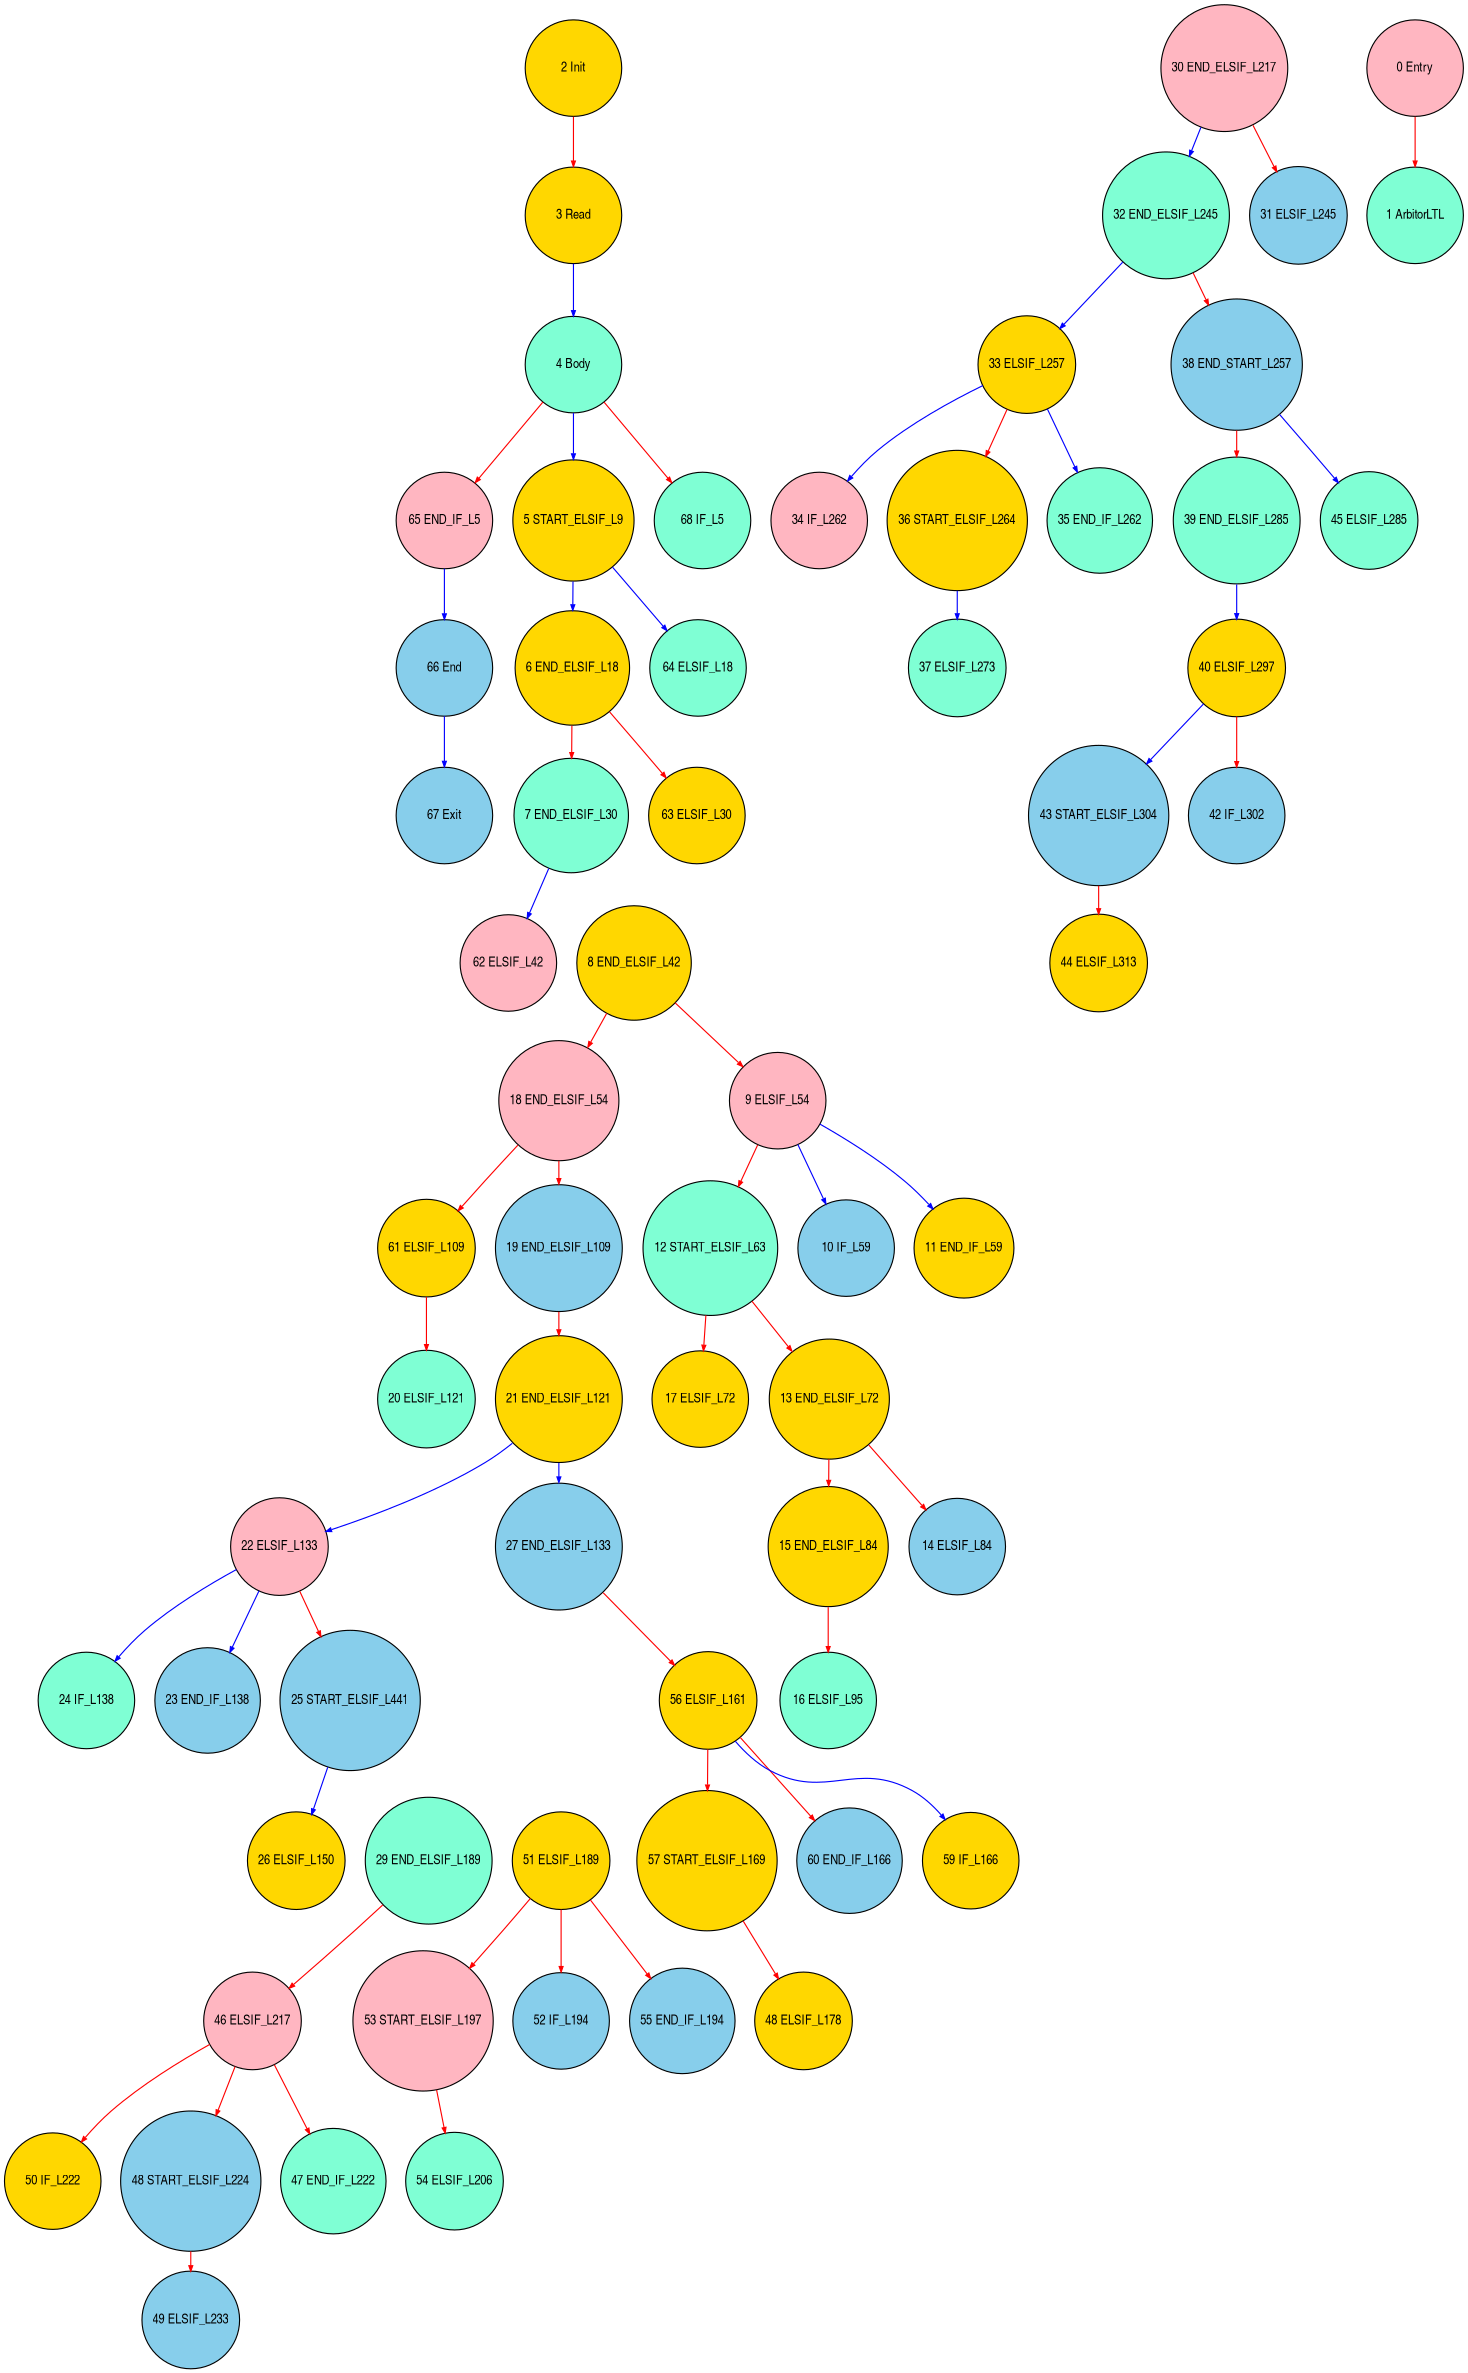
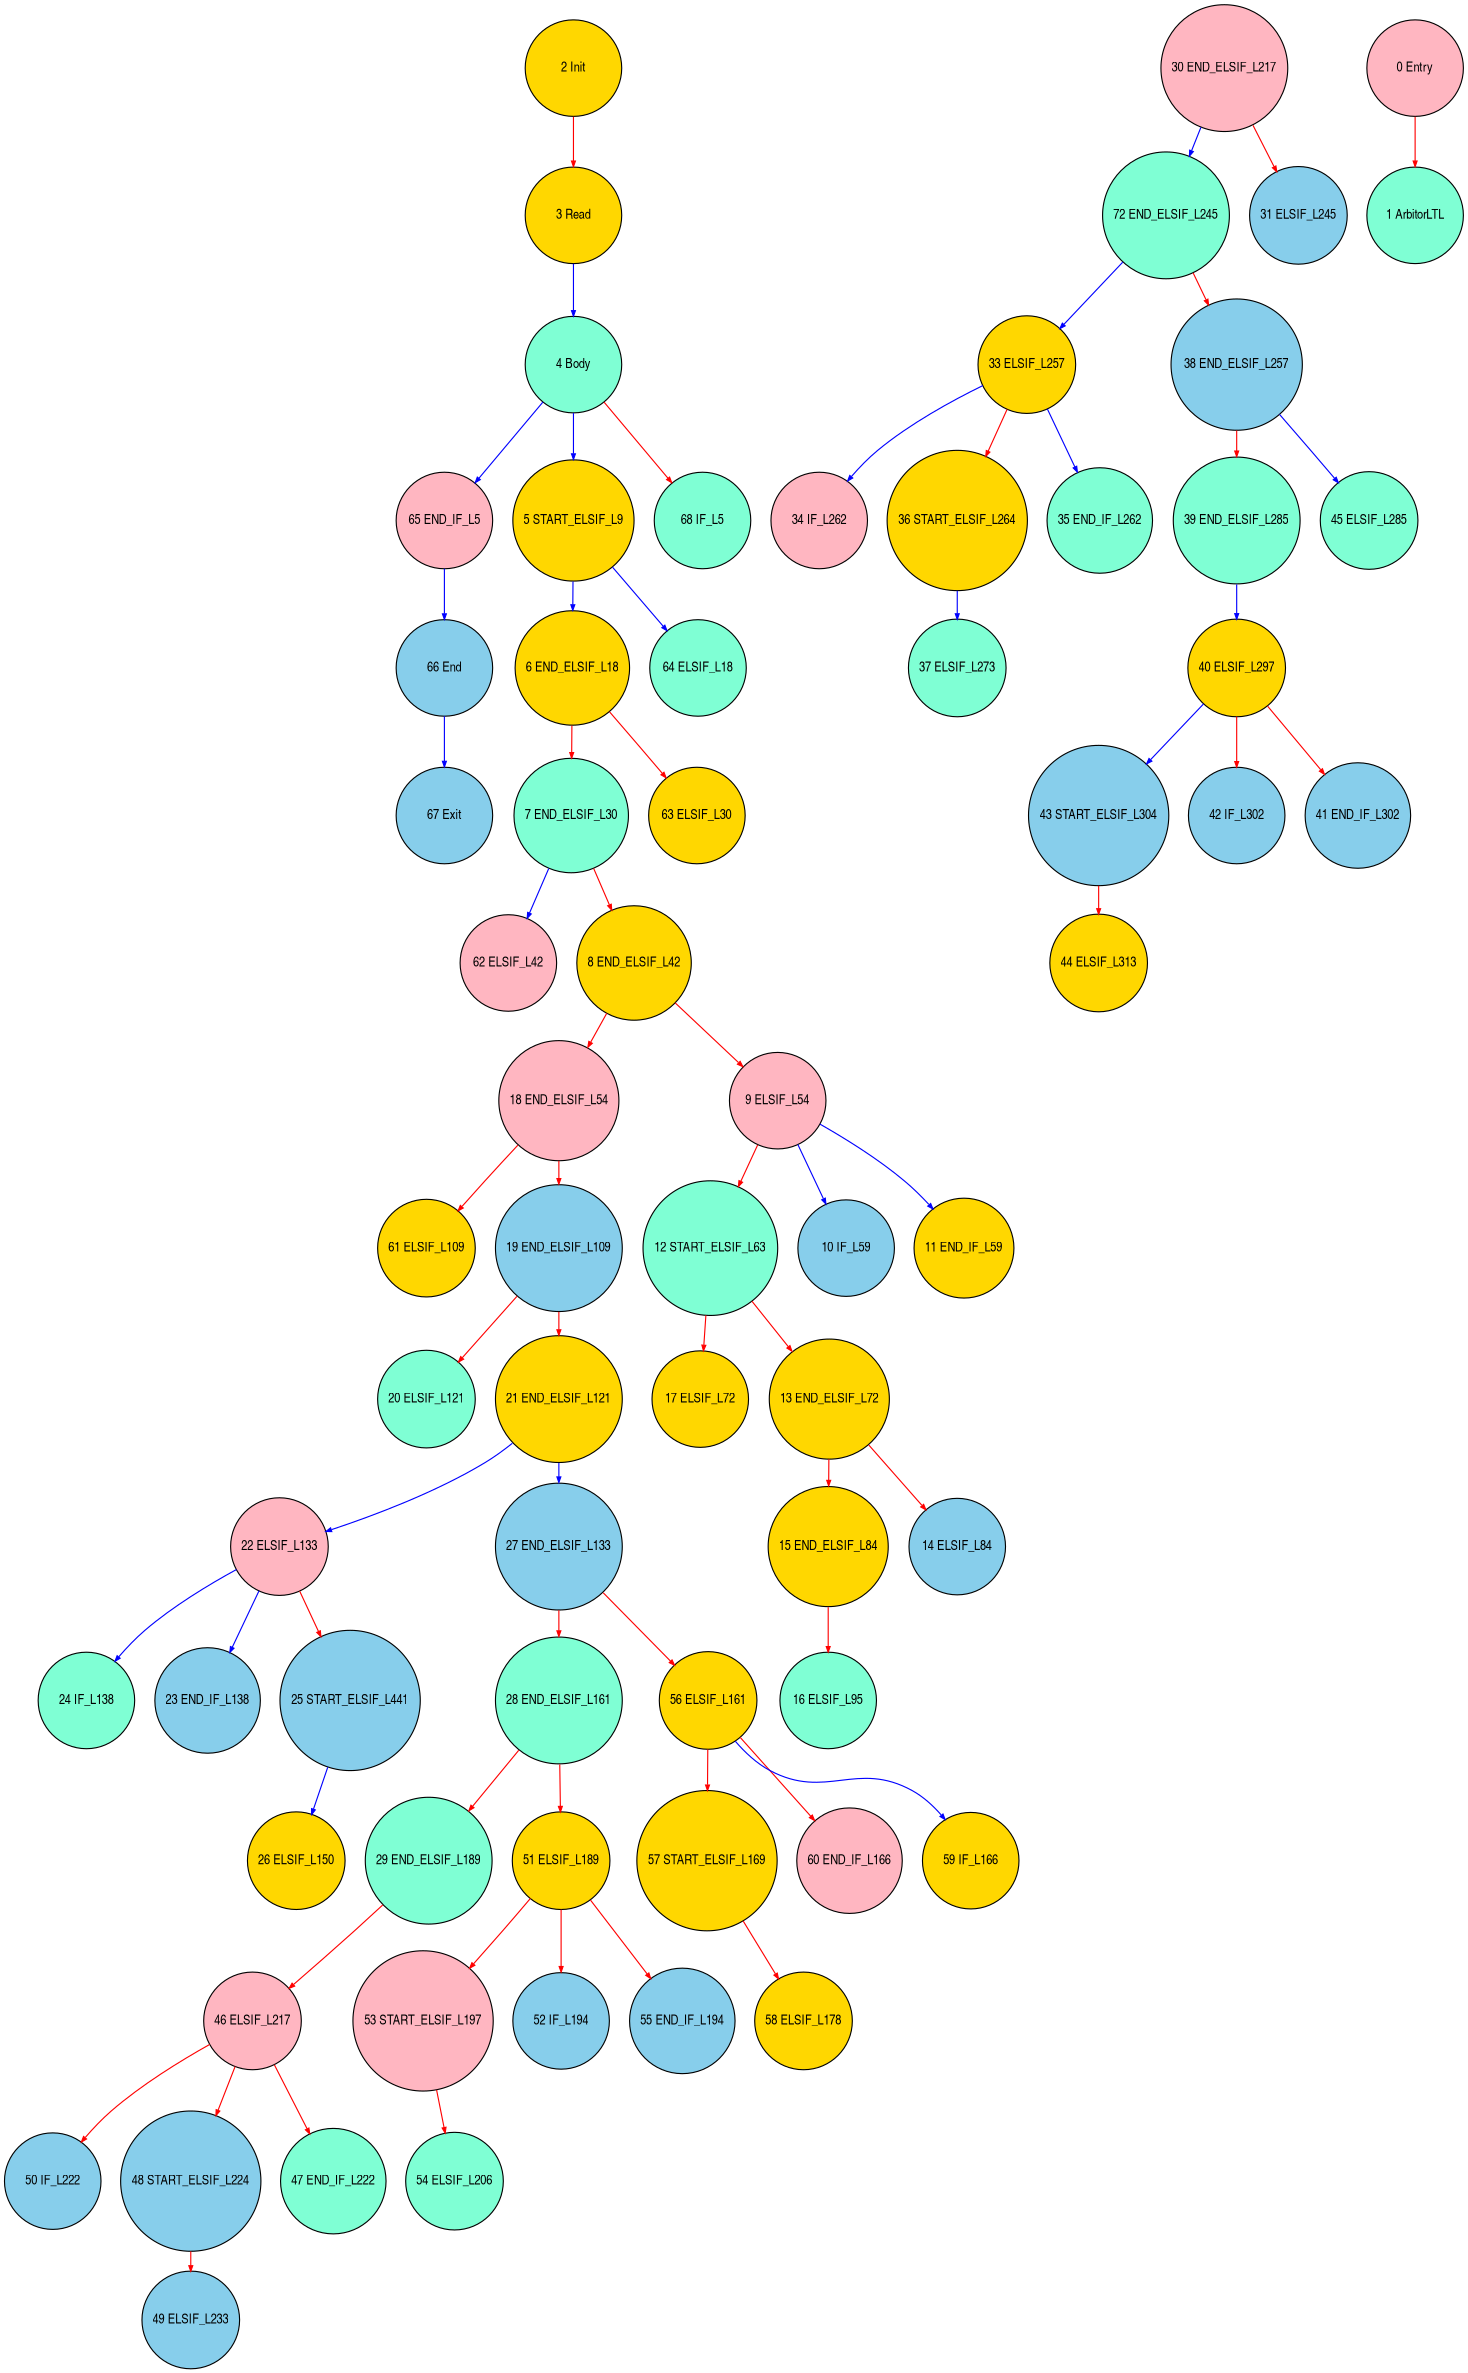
  digraph {
    ranksep=.25
    node [fillcolor=gold fontname=ArialNarrow fontsize=12 shape=circle style=filled]
    edge [arrowsize=.5 color=red]
    "46 ELSIF_L217" [fillcolor=lightpink height=1.2]
-   "50 IF_L222" [height=1.2]
+   "50 IF_L222" [fillcolor=skyblue height=1.2]
    "48 START_ELSIF_L224" [fillcolor=skyblue height=1.2]
    "47 END_IF_L222" [fillcolor=aquamarine height=1.2]
    "49 ELSIF_L233" [fillcolor=skyblue height=1.2]
    "18 END_ELSIF_L54" [fillcolor=lightpink height=1.2]
    "19 END_ELSIF_L109" [fillcolor=skyblue height=1.2]
    "61 ELSIF_L109" [height=1.2]
    "20 ELSIF_L121" [fillcolor=aquamarine height=1.2]
    "21 END_ELSIF_L121" [height=1.2]
    "12 START_ELSIF_L63" [fillcolor=aquamarine height=1.2]
    "17 ELSIF_L72" [height=1.2]
    "13 END_ELSIF_L72" [height=1.2]
    "15 END_ELSIF_L84" [height=1.2]
    "14 ELSIF_L84" [fillcolor=skyblue height=1.2]
    "9 ELSIF_L54" [fillcolor=lightpink height=1.2]
    "10 IF_L59" [fillcolor=skyblue height=1.2]
    "11 END_IF_L59" [height=1.2]
+   "28 END_ELSIF_L161" [fillcolor=aquamarine height=1.2]
    "29 END_ELSIF_L189" [fillcolor=aquamarine height=1.2]
    "51 ELSIF_L189" [height=1.2]
    "53 START_ELSIF_L197" [fillcolor=lightpink height=1.2]
    "52 IF_L194" [fillcolor=skyblue height=1.2]
    "55 END_IF_L194" [fillcolor=skyblue height=1.2]
    "6 END_ELSIF_L18" [height=1.2]
    "7 END_ELSIF_L30" [fillcolor=aquamarine height=1.2]
    "63 ELSIF_L30" [height=1.2]
    "62 ELSIF_L42" [fillcolor=lightpink height=1.2]
    "8 END_ELSIF_L42" [height=1.2]
    "30 END_ELSIF_L217" [fillcolor=lightpink height=1.2]
-   "32 END_ELSIF_L245" [fillcolor=aquamarine height=1.2]
+   "32 END_ELSIF_L245" [fillcolor=aquamarine height=1.2 label="72 END_ELSIF_L245"]
    "31 ELSIF_L245" [fillcolor=skyblue height=1.2]
    "54 ELSIF_L206" [fillcolor=aquamarine height=1.2]
    "39 END_ELSIF_L285" [fillcolor=aquamarine height=1.2]
    "40 ELSIF_L297" [height=1.2]
    "43 START_ELSIF_L304" [fillcolor=skyblue height=1.2]
    "42 IF_L302" [fillcolor=skyblue height=1.2]
+   "41 END_IF_L302" [fillcolor=skyblue height=1.2]
    "0 Entry" [fillcolor=lightpink height=1.2]
    "1 ArbitorLTL" [fillcolor=aquamarine height=1.2]
    "44 ELSIF_L313" [height=1.2]
    "2 Init" [height=1.2]
    "3 Read" [height=1.2]
    "4 Body" [fillcolor=aquamarine height=1.2]
    "65 END_IF_L5" [fillcolor=lightpink height=1.2]
    "5 START_ELSIF_L9" [height=1.2]
    "68 IF_L5" [fillcolor=aquamarine height=1.2]
    "66 End" [fillcolor=skyblue height=1.2]
    "64 ELSIF_L18" [fillcolor=aquamarine height=1.2]
    "57 START_ELSIF_L169" [height=1.2]
-   "58 ELSIF_L178" [height=1.2 label="48 ELSIF_L178"]
+   "58 ELSIF_L178" [height=1.2]
    "33 ELSIF_L257" [height=1.2]
    "34 IF_L262" [fillcolor=lightpink height=1.2]
    "36 START_ELSIF_L264" [height=1.2]
    "35 END_IF_L262" [fillcolor=aquamarine height=1.2]
    "37 ELSIF_L273" [fillcolor=aquamarine height=1.2]
-   "38 END_ELSIF_L257" [fillcolor=skyblue height=1.2 label="38 END_START_L257"]
+   "38 END_ELSIF_L257" [fillcolor=skyblue height=1.2]
    "45 ELSIF_L285" [fillcolor=aquamarine height=1.2]
    "16 ELSIF_L95" [fillcolor=aquamarine height=1.2]
    "22 ELSIF_L133" [fillcolor=lightpink height=1.2]
    "27 END_ELSIF_L133" [fillcolor=skyblue height=1.2]
    "24 IF_L138" [fillcolor=aquamarine height=1.2]
    "23 END_IF_L138" [fillcolor=skyblue height=1.2]
    n64 [fillcolor=skyblue height=1.2 label="25 START_ELSIF_L441"]
    "26 ELSIF_L150" [height=1.2]
    "56 ELSIF_L161" [height=1.2]
-   "60 END_IF_L166" [fillcolor=skyblue height=1.2]
+   "60 END_IF_L166" [fillcolor=lightpink height=1.2]
    "59 IF_L166" [height=1.2]
    "67 Exit" [fillcolor=skyblue height=1.2]
    "46 ELSIF_L217" -> "50 IF_L222"
    "46 ELSIF_L217" -> "48 START_ELSIF_L224"
    "46 ELSIF_L217" -> "47 END_IF_L222"
    "48 START_ELSIF_L224" -> "49 ELSIF_L233"
    "18 END_ELSIF_L54" -> "19 END_ELSIF_L109"
    "18 END_ELSIF_L54" -> "61 ELSIF_L109"
-   "61 ELSIF_L109" -> "20 ELSIF_L121"
+   "19 END_ELSIF_L109" -> "20 ELSIF_L121"
    "19 END_ELSIF_L109" -> "21 END_ELSIF_L121"
    "21 END_ELSIF_L121" -> "22 ELSIF_L133" [color=blue]
    "21 END_ELSIF_L121" -> "27 END_ELSIF_L133" [color=blue]
    "12 START_ELSIF_L63" -> "17 ELSIF_L72"
    "12 START_ELSIF_L63" -> "13 END_ELSIF_L72"
    "13 END_ELSIF_L72" -> "15 END_ELSIF_L84"
    "13 END_ELSIF_L72" -> "14 ELSIF_L84"
    "15 END_ELSIF_L84" -> "16 ELSIF_L95"
    "9 ELSIF_L54" -> "12 START_ELSIF_L63"
    "9 ELSIF_L54" -> "10 IF_L59" [color=blue]
    "9 ELSIF_L54" -> "11 END_IF_L59" [color=blue]
+   "28 END_ELSIF_L161" -> "29 END_ELSIF_L189"
+   "28 END_ELSIF_L161" -> "51 ELSIF_L189"
    "29 END_ELSIF_L189" -> "46 ELSIF_L217"
    "51 ELSIF_L189" -> "53 START_ELSIF_L197"
    "51 ELSIF_L189" -> "52 IF_L194"
    "51 ELSIF_L189" -> "55 END_IF_L194"
    "53 START_ELSIF_L197" -> "54 ELSIF_L206"
    "6 END_ELSIF_L18" -> "7 END_ELSIF_L30"
    "6 END_ELSIF_L18" -> "63 ELSIF_L30"
    "7 END_ELSIF_L30" -> "62 ELSIF_L42" [color=blue]
+   "7 END_ELSIF_L30" -> "8 END_ELSIF_L42"
    "8 END_ELSIF_L42" -> "18 END_ELSIF_L54"
    "8 END_ELSIF_L42" -> "9 ELSIF_L54"
    "30 END_ELSIF_L217" -> "32 END_ELSIF_L245" [color=blue]
    "30 END_ELSIF_L217" -> "31 ELSIF_L245"
    "32 END_ELSIF_L245" -> "33 ELSIF_L257" [color=blue]
    "32 END_ELSIF_L245" -> "38 END_ELSIF_L257"
    "39 END_ELSIF_L285" -> "40 ELSIF_L297" [color=blue]
    "40 ELSIF_L297" -> "43 START_ELSIF_L304" [color=blue]
    "40 ELSIF_L297" -> "42 IF_L302"
+   "40 ELSIF_L297" -> "41 END_IF_L302"
    "43 START_ELSIF_L304" -> "44 ELSIF_L313"
    "0 Entry" -> "1 ArbitorLTL"
    "2 Init" -> "3 Read"
    "3 Read" -> "4 Body" [color=blue]
-   "4 Body" -> "65 END_IF_L5"
+   "4 Body" -> "65 END_IF_L5" [color=blue]
    "4 Body" -> "5 START_ELSIF_L9" [color=blue]
    "4 Body" -> "68 IF_L5"
    "65 END_IF_L5" -> "66 End" [color=blue]
    "5 START_ELSIF_L9" -> "6 END_ELSIF_L18" [color=blue]
    "5 START_ELSIF_L9" -> "64 ELSIF_L18" [color=blue]
    "66 End" -> "67 Exit" [color=blue]
    "57 START_ELSIF_L169" -> "58 ELSIF_L178"
    "33 ELSIF_L257" -> "34 IF_L262" [color=blue]
    "33 ELSIF_L257" -> "36 START_ELSIF_L264"
    "33 ELSIF_L257" -> "35 END_IF_L262" [color=blue]
    "36 START_ELSIF_L264" -> "37 ELSIF_L273" [color=blue]
    "38 END_ELSIF_L257" -> "39 END_ELSIF_L285"
    "38 END_ELSIF_L257" -> "45 ELSIF_L285" [color=blue]
    "22 ELSIF_L133" -> "24 IF_L138" [color=blue]
    "22 ELSIF_L133" -> "23 END_IF_L138" [color=blue]
    "22 ELSIF_L133" -> n64
+   "27 END_ELSIF_L133" -> "28 END_ELSIF_L161"
    "27 END_ELSIF_L133" -> "56 ELSIF_L161"
    n64 -> "26 ELSIF_L150" [color=blue]
    "56 ELSIF_L161" -> "57 START_ELSIF_L169"
    "56 ELSIF_L161" -> "60 END_IF_L166"
    "56 ELSIF_L161" -> "59 IF_L166" [color=blue]
  }
